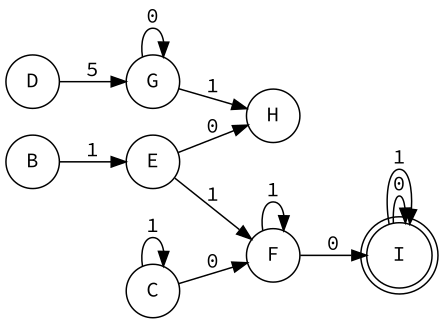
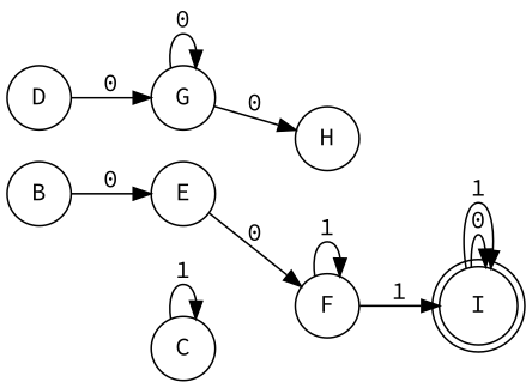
  digraph {
    fontname="Source Code Pro"
    rankdir=LR
    node [fontname="Source Code Pro" shape=circle]
    edge [fontname="Source Code Pro"]
    D
    G
    B
    E
    I [shape=doublecircle]
    F
    H
    C
-   D -> G [label=5]
+   D -> G [label=0]
    G -> G [label=0]
-   G -> H [label=1]
-   B -> E [label=1]
-   E -> F [label=1]
-   E -> H [label=0]
+   G -> H [label=0]
+   B -> E [label=0]
+   E -> F [label=0]
    I -> I [label=0]
    I -> I [label=1]
-   F -> I [label=0]
+   F -> I [label=1]
    F -> F [label=1]
-   C -> F [label=0]
    C -> C [label=1]
  }
